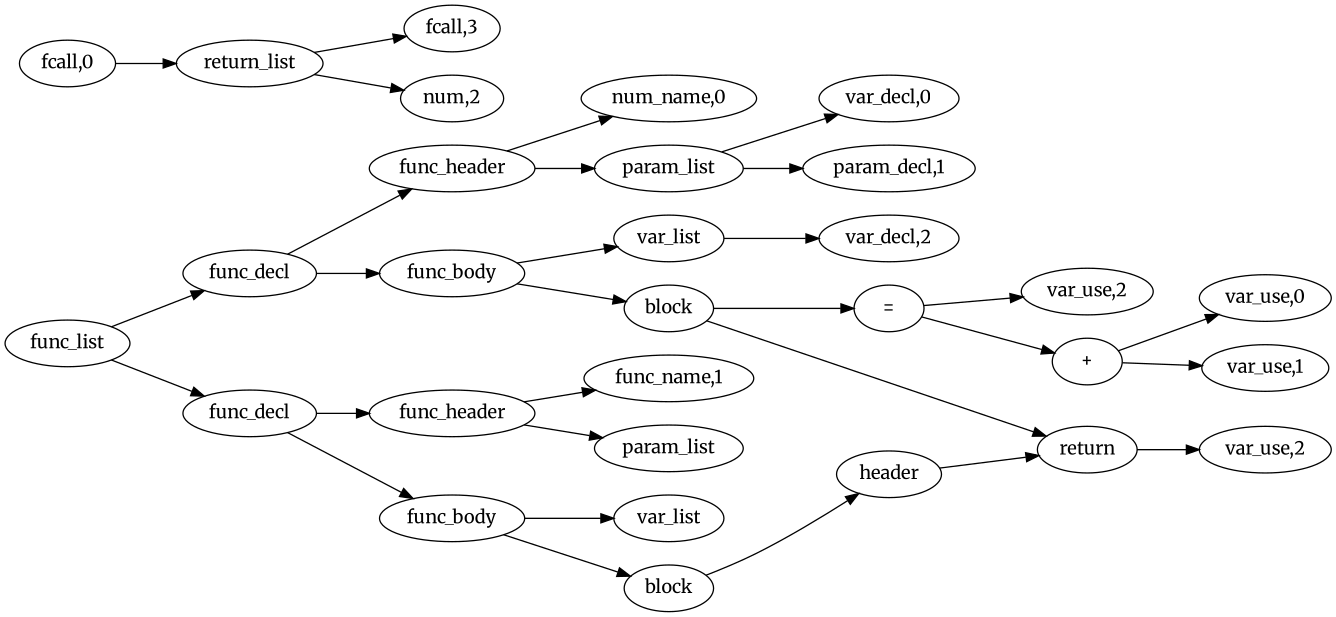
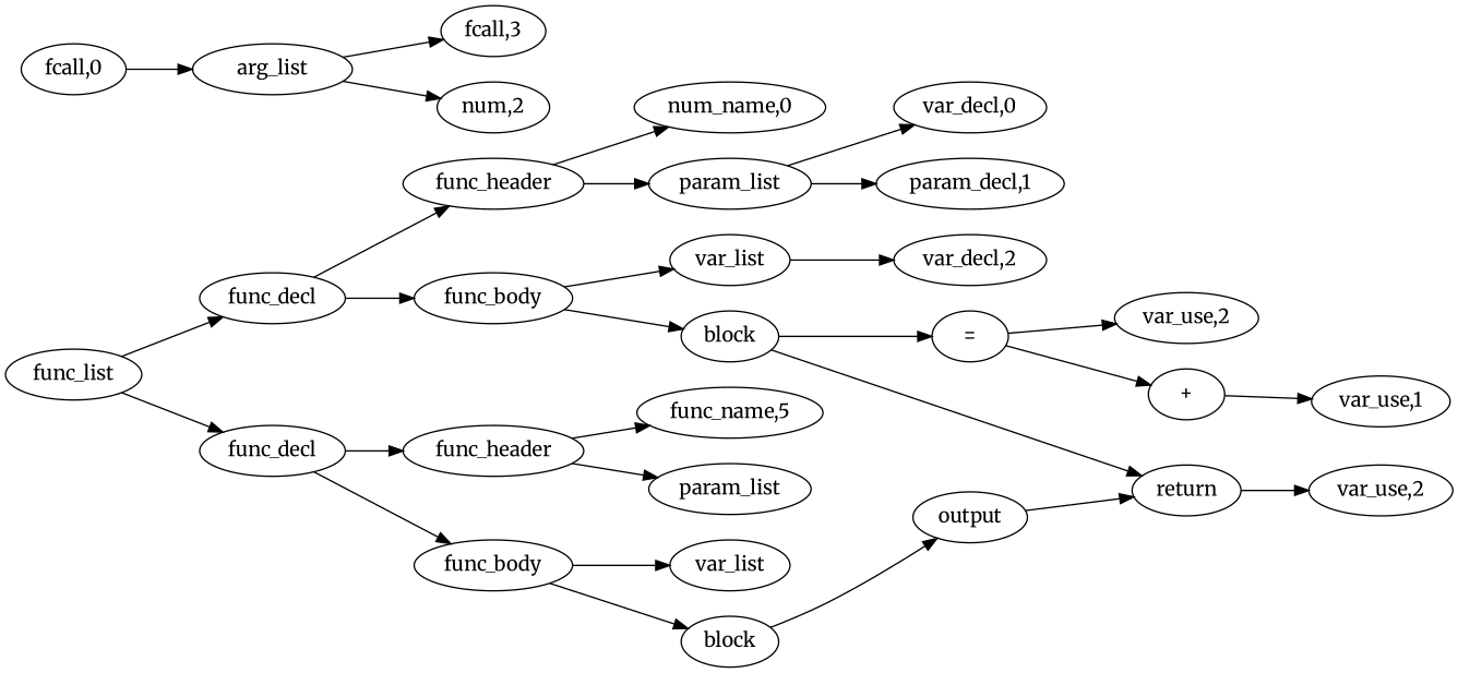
  digraph {
    fontname=Merriweather
    ordering=out
    rankdir=LR
    node [fontname=Merriweather]
    edge [fontname=Merriweather]
    n1 [label=func_list]
    n2 [label=func_decl]
    n3 [label=func_decl]
    n4 [label=func_header]
    n5 [label=func_body]
    n6 [label=func_header]
    n7 [label=func_body]
    n8 [label="num_name,0"]
    n9 [label=param_list]
    n10 [label=var_list]
    n11 [label=block]
    n12 [label="var_decl,0"]
    n13 [label="param_decl,1"]
    n14 [label="var_decl,2"]
    n15 [label="="]
    n16 [label=return]
    n17 [label="var_use,2"]
    n18 [label="+"]
    n19 [label="var_use,2"]
-   n20 [label="var_use,0"]
    n21 [label="var_use,1"]
-   n22 [label="func_name,1"]
+   n22 [label="func_name,5"]
    n23 [label=param_list]
    n24 [label=var_list]
    n25 [label=block]
-   n26 [label=header]
+   n26 [label=output]
    n27 [label="fcall,0"]
-   n28 [label=return_list]
+   n28 [label=arg_list]
    n29 [label="fcall,3"]
    n30 [label="num,2"]
    n1 -> n2
    n1 -> n3
    n2 -> n4
    n2 -> n5
    n3 -> n6
    n3 -> n7
    n4 -> n8
    n4 -> n9
    n5 -> n10
    n5 -> n11
    n6 -> n22
    n6 -> n23
    n7 -> n24
    n7 -> n25
    n9 -> n12
    n9 -> n13
    n10 -> n14
    n11 -> n15
    n11 -> n16
    n15 -> n17
    n15 -> n18
    n16 -> n19
-   n18 -> n20
    n18 -> n21
    n25 -> n26
    n26 -> n16
    n27 -> n28
    n28 -> n29
    n28 -> n30
  }
